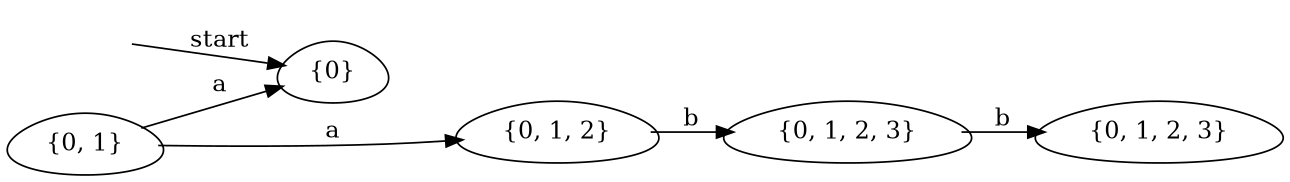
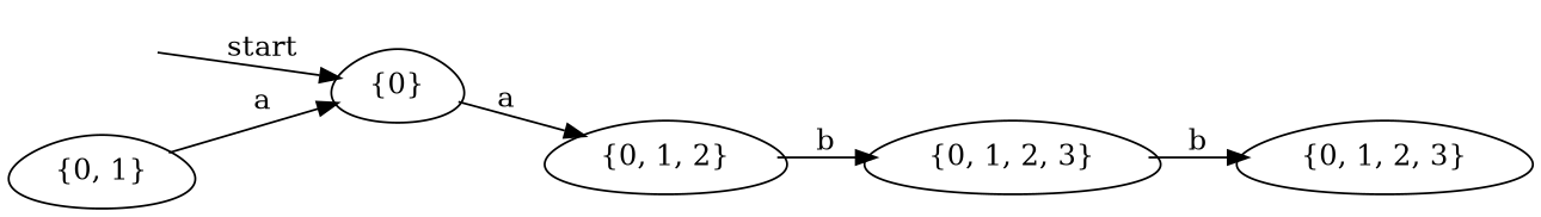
  digraph {
    rankdir=LR
    node [shape=egg]
    empty [color=white fontcolor=white margin=0 shape=none style=invisible]
    n2 [label="{0}"]
    n3 [label="{0, 1}"]
    n4 [label="{0, 1, 2}"]
    n5 [label="{0, 1, 2, 3}"]
    n6 [label="{0, 1, 2, 3}"]
    empty -> n2 [label=start]
    n3 -> n2 [label=a]
-   n3 -> n4 [label=a]
+   n2 -> n4 [label=a]
    n4 -> n5 [label=b]
    n5 -> n6 [label=b]
  }
